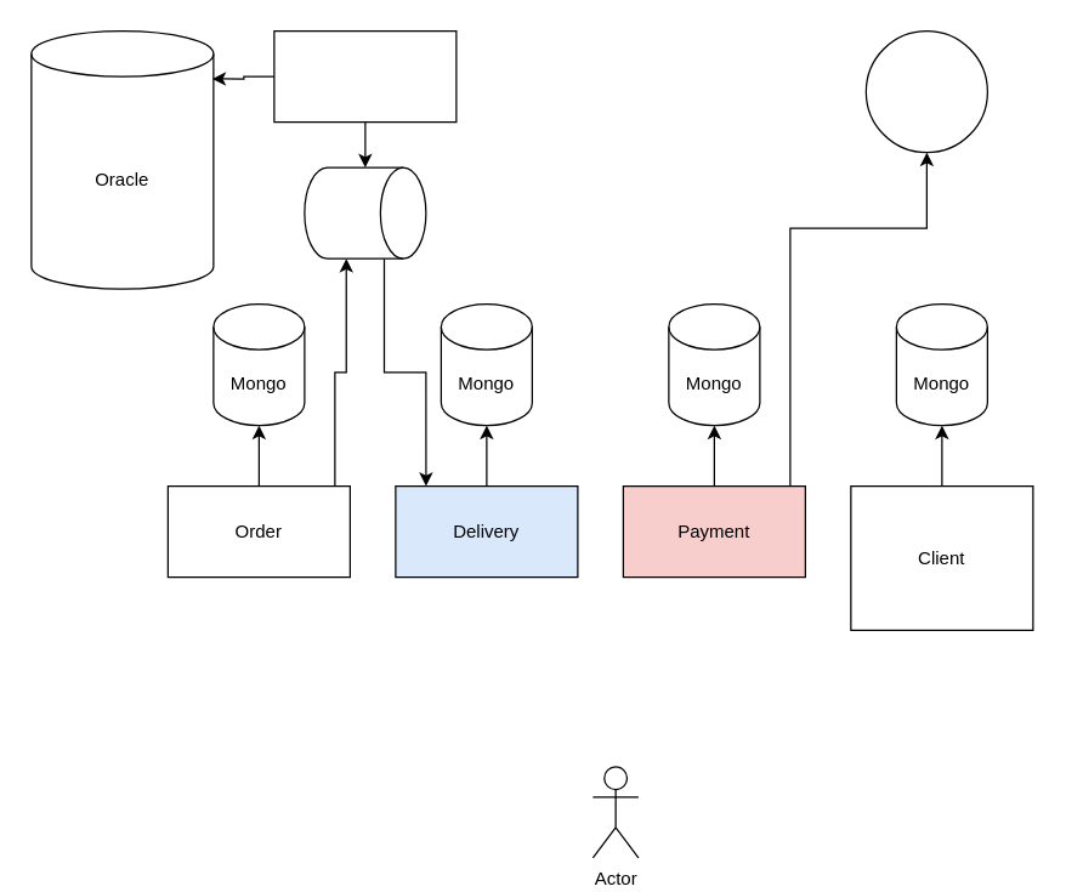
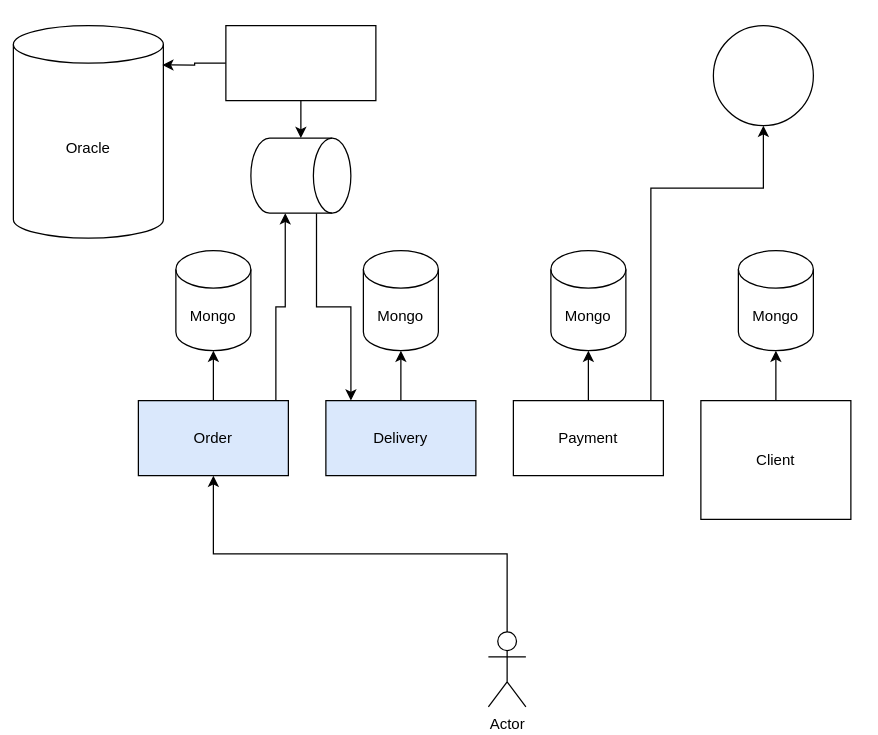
  <mxCell id="0" />
  <mxCell id="1" parent="0" />
  <mxCell id="2" style="edgeStyle=orthogonalEdgeStyle;rounded=0;orthogonalLoop=1;jettySize=auto;html=1;exitX=0.5;exitY=0;exitDx=0;exitDy=0;entryX=0.5;entryY=1;entryDx=0;entryDy=0;entryPerimeter=0;" edge="1" parent="1" source="4" target="14"><mxGeometry relative="1" as="geometry" /></mxCell>
  <mxCell id="3" style="edgeStyle=orthogonalEdgeStyle;rounded=0;orthogonalLoop=1;jettySize=auto;html=1;exitX=0.75;exitY=0;exitDx=0;exitDy=0;entryX=1;entryY=0;entryDx=0;entryDy=52.5;entryPerimeter=0;" edge="1" parent="1" source="4" target="20"><mxGeometry relative="1" as="geometry"><Array as="points"><mxPoint x="220" y="320" /><mxPoint x="220" y="245" /><mxPoint x="228" y="245" /></Array></mxGeometry></mxCell>
- <mxCell id="4" value="Order" style="rounded=0;whiteSpace=wrap;html=1;" vertex="1" parent="1"><mxGeometry x="110" y="320" width="120" height="60" as="geometry" /></mxCell>
+ <mxCell id="4" value="Order" style="rounded=0;whiteSpace=wrap;html=1;fillColor=#dae8fc;" vertex="1" parent="1"><mxGeometry x="110" y="320" width="120" height="60" as="geometry" /></mxCell>
  <mxCell id="5" style="edgeStyle=orthogonalEdgeStyle;rounded=0;orthogonalLoop=1;jettySize=auto;html=1;exitX=0.5;exitY=0;exitDx=0;exitDy=0;entryX=0.5;entryY=1;entryDx=0;entryDy=0;entryPerimeter=0;" edge="1" parent="1" source="6" target="15"><mxGeometry relative="1" as="geometry" /></mxCell>
  <mxCell id="6" value="Delivery" style="rounded=0;whiteSpace=wrap;html=1;fillColor=#dae8fc;" vertex="1" parent="1"><mxGeometry x="260" y="320" width="120" height="60" as="geometry" /></mxCell>
  <mxCell id="7" style="edgeStyle=orthogonalEdgeStyle;rounded=0;orthogonalLoop=1;jettySize=auto;html=1;exitX=0.5;exitY=0;exitDx=0;exitDy=0;" edge="1" parent="1" source="9" target="16"><mxGeometry relative="1" as="geometry" /></mxCell>
  <mxCell id="8" style="edgeStyle=orthogonalEdgeStyle;rounded=0;orthogonalLoop=1;jettySize=auto;html=1;exitX=0.75;exitY=0;exitDx=0;exitDy=0;entryX=0.5;entryY=1;entryDx=0;entryDy=0;" edge="1" parent="1" source="9" target="18"><mxGeometry relative="1" as="geometry"><Array as="points"><mxPoint x="520" y="320" /><mxPoint x="520" y="150" /><mxPoint x="610" y="150" /></Array></mxGeometry></mxCell>
- <mxCell id="9" value="Payment" style="rounded=0;whiteSpace=wrap;html=1;fillColor=#f8cecc;" vertex="1" parent="1"><mxGeometry x="410" y="320" width="120" height="60" as="geometry" /></mxCell>
+ <mxCell id="9" value="Payment" style="rounded=0;whiteSpace=wrap;html=1;" vertex="1" parent="1"><mxGeometry x="410" y="320" width="120" height="60" as="geometry" /></mxCell>
  <mxCell id="10" style="edgeStyle=orthogonalEdgeStyle;rounded=0;orthogonalLoop=1;jettySize=auto;html=1;exitX=0.5;exitY=0;exitDx=0;exitDy=0;entryX=0.5;entryY=1;entryDx=0;entryDy=0;entryPerimeter=0;" edge="1" parent="1" source="11" target="17"><mxGeometry relative="1" as="geometry" /></mxCell>
  <mxCell id="11" value="Client" style="rounded=0;whiteSpace=wrap;html=1;" vertex="1" parent="1"><mxGeometry x="560" y="320" width="120" height="95" as="geometry" /></mxCell>
+ <mxCell id="12" style="edgeStyle=orthogonalEdgeStyle;rounded=0;orthogonalLoop=1;jettySize=auto;html=1;exitX=0.5;exitY=0;exitDx=0;exitDy=0;exitPerimeter=0;entryX=0.5;entryY=1;entryDx=0;entryDy=0;" edge="1" parent="1" source="13" target="4"><mxGeometry relative="1" as="geometry" /></mxCell>
  <mxCell id="13" value="Actor" style="shape=umlActor;verticalLabelPosition=bottom;verticalAlign=top;html=1;outlineConnect=0;" vertex="1" parent="1"><mxGeometry x="390" y="505" width="30" height="60" as="geometry" /></mxCell>
  <mxCell id="14" value="Mongo" style="shape=cylinder3;whiteSpace=wrap;html=1;boundedLbl=1;backgroundOutline=1;size=15;" vertex="1" parent="1"><mxGeometry x="140" y="200" width="60" height="80" as="geometry" /></mxCell>
  <mxCell id="15" value="&lt;span&gt;Mongo&lt;/span&gt;" style="shape=cylinder3;whiteSpace=wrap;html=1;boundedLbl=1;backgroundOutline=1;size=15;" vertex="1" parent="1"><mxGeometry x="290" y="200" width="60" height="80" as="geometry" /></mxCell>
  <mxCell id="16" value="&lt;span&gt;Mongo&lt;/span&gt;" style="shape=cylinder3;whiteSpace=wrap;html=1;boundedLbl=1;backgroundOutline=1;size=15;" vertex="1" parent="1"><mxGeometry x="440" y="200" width="60" height="80" as="geometry" /></mxCell>
  <mxCell id="17" value="&lt;span&gt;Mongo&lt;/span&gt;" style="shape=cylinder3;whiteSpace=wrap;html=1;boundedLbl=1;backgroundOutline=1;size=15;" vertex="1" parent="1"><mxGeometry x="590" y="200" width="60" height="80" as="geometry" /></mxCell>
  <mxCell id="18" value="" style="ellipse;whiteSpace=wrap;html=1;aspect=fixed;" vertex="1" parent="1"><mxGeometry x="570" y="20" width="80" height="80" as="geometry" /></mxCell>
  <mxCell id="19" style="edgeStyle=orthogonalEdgeStyle;rounded=0;orthogonalLoop=1;jettySize=auto;html=1;exitX=1;exitY=0;exitDx=0;exitDy=27.5;exitPerimeter=0;entryX=0.167;entryY=0;entryDx=0;entryDy=0;entryPerimeter=0;" edge="1" parent="1" source="20" target="6"><mxGeometry relative="1" as="geometry" /></mxCell>
  <mxCell id="20" value="" style="shape=cylinder3;whiteSpace=wrap;html=1;boundedLbl=1;backgroundOutline=1;size=15;rotation=90;" vertex="1" parent="1"><mxGeometry x="210" y="100" width="60" height="80" as="geometry" /></mxCell>
- <mxCell id="21" value="Oracle" style="shape=cylinder3;whiteSpace=wrap;html=1;boundedLbl=1;backgroundOutline=1;size=15;" vertex="1" parent="1"><mxGeometry x="20" y="20" width="120" height="170" as="geometry" /></mxCell>
+ <mxCell id="21" value="Oracle" style="shape=cylinder3;whiteSpace=wrap;html=1;boundedLbl=1;backgroundOutline=1;size=15;" vertex="1" parent="1"><mxGeometry x="10" y="20" width="120" height="170" as="geometry" /></mxCell>
  <mxCell id="22" style="edgeStyle=orthogonalEdgeStyle;rounded=0;orthogonalLoop=1;jettySize=auto;html=1;exitX=0.5;exitY=1;exitDx=0;exitDy=0;entryX=0;entryY=0.5;entryDx=0;entryDy=0;entryPerimeter=0;" edge="1" parent="1" source="24" target="20"><mxGeometry relative="1" as="geometry" /></mxCell>
  <mxCell id="23" style="edgeStyle=orthogonalEdgeStyle;rounded=0;orthogonalLoop=1;jettySize=auto;html=1;exitX=0;exitY=0.5;exitDx=0;exitDy=0;entryX=0.993;entryY=0.185;entryDx=0;entryDy=0;entryPerimeter=0;" edge="1" parent="1" source="24" target="21"><mxGeometry relative="1" as="geometry" /></mxCell>
  <mxCell id="24" value="" style="rounded=0;whiteSpace=wrap;html=1;" vertex="1" parent="1"><mxGeometry x="180" y="20" width="120" height="60" as="geometry" /></mxCell>
